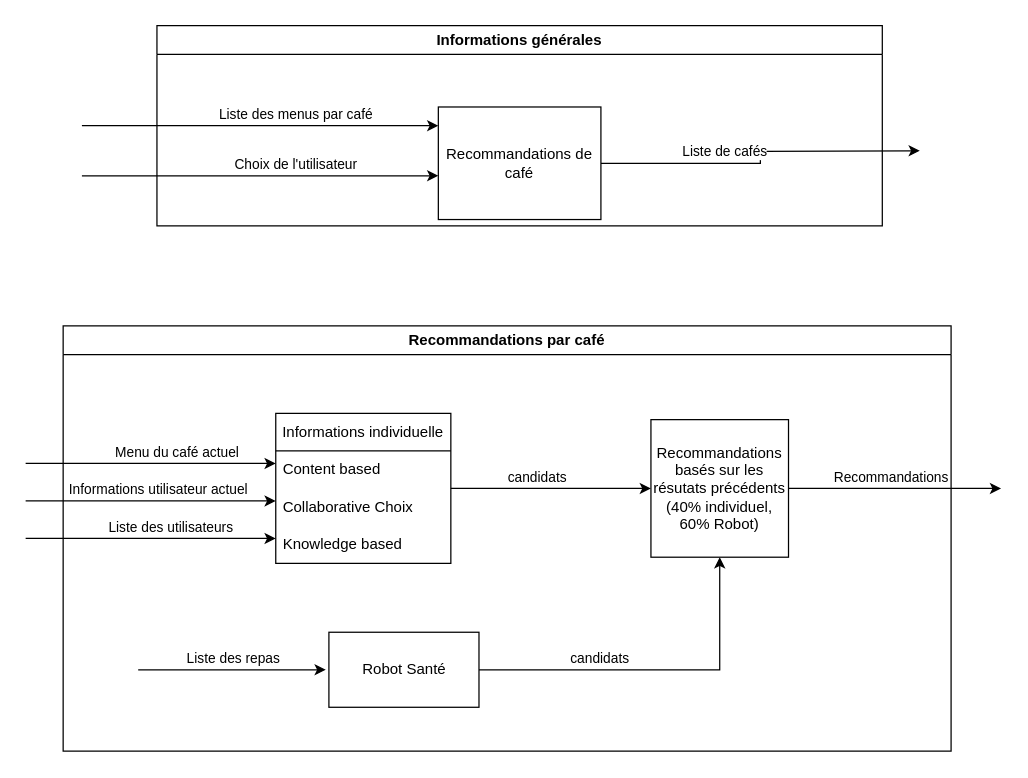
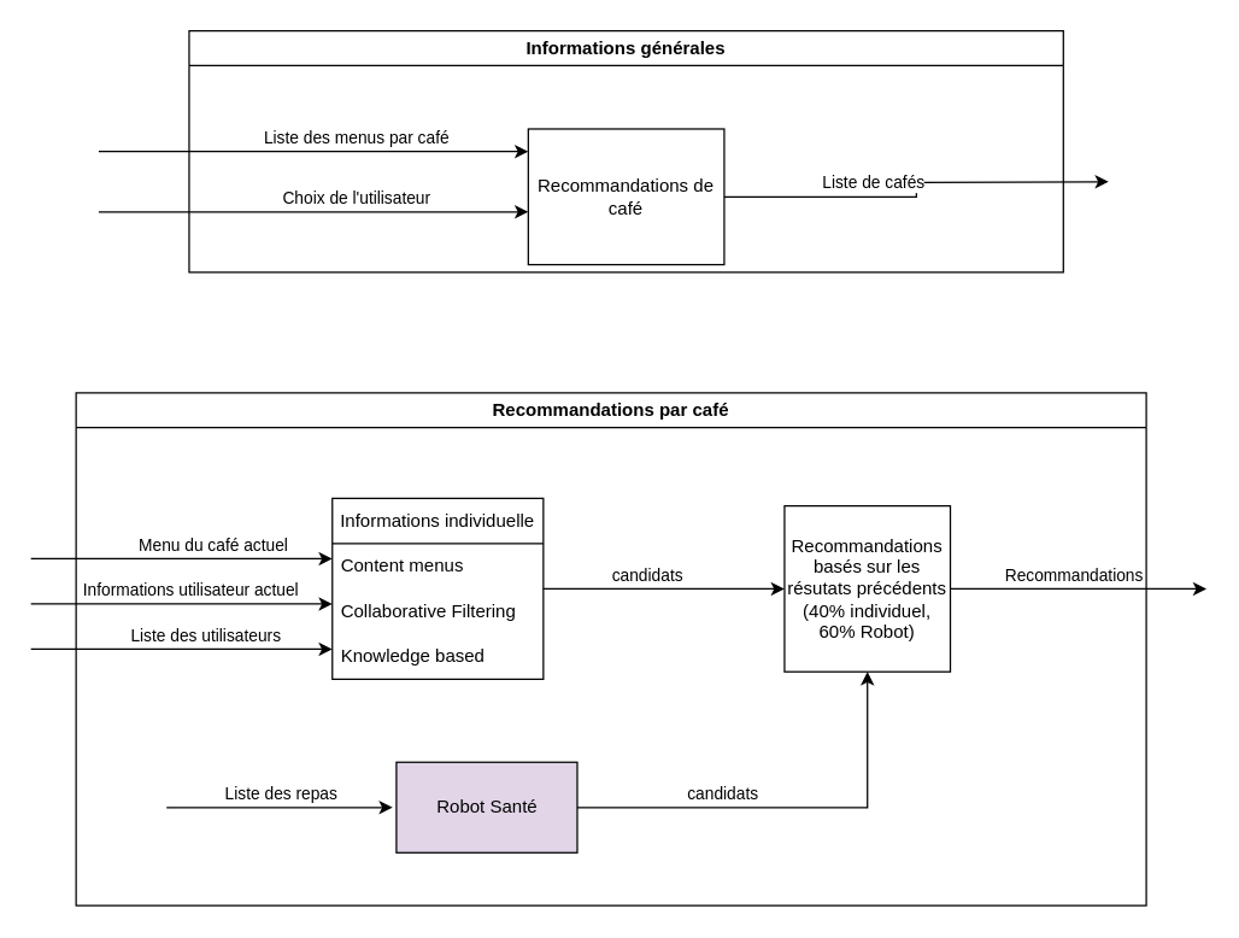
  <mxCell id="0" />
  <mxCell id="1" parent="0" />
  <mxCell id="2" style="edgeStyle=orthogonalEdgeStyle;rounded=0;orthogonalLoop=1;jettySize=auto;html=1;exitX=1;exitY=0.5;exitDx=0;exitDy=0;entryX=0.5;entryY=1;entryDx=0;entryDy=0;" parent="1" source="4" target="9" edge="1"><mxGeometry relative="1" as="geometry" /></mxCell>
  <mxCell id="3" value="candidats" style="edgeLabel;html=1;align=center;verticalAlign=middle;resizable=0;points=[];" parent="2" vertex="1" connectable="0"><mxGeometry x="-0.322" y="1" relative="1" as="geometry"><mxPoint y="-9" as="offset" /></mxGeometry></mxCell>
- <mxCell id="4" value="Robot Santé" style="rounded=0;whiteSpace=wrap;html=1;" parent="1" vertex="1"><mxGeometry x="262.5" y="505" width="120" height="60" as="geometry" /></mxCell>
+ <mxCell id="4" value="Robot Santé" style="rounded=0;whiteSpace=wrap;html=1;fillColor=#e1d5e7;" parent="1" vertex="1"><mxGeometry x="262.5" y="505" width="120" height="60" as="geometry" /></mxCell>
  <mxCell id="5" style="edgeStyle=orthogonalEdgeStyle;rounded=0;orthogonalLoop=1;jettySize=auto;html=1;entryX=0;entryY=0.5;entryDx=0;entryDy=0;exitX=1;exitY=0.5;exitDx=0;exitDy=0;" parent="1" source="16" target="9" edge="1"><mxGeometry relative="1" as="geometry"><mxPoint x="375" y="395" as="sourcePoint" /></mxGeometry></mxCell>
  <mxCell id="6" value="candidats" style="edgeLabel;html=1;align=center;verticalAlign=middle;resizable=0;points=[];" parent="5" vertex="1" connectable="0"><mxGeometry x="-0.145" relative="1" as="geometry"><mxPoint y="-10" as="offset" /></mxGeometry></mxCell>
  <mxCell id="7" style="edgeStyle=orthogonalEdgeStyle;rounded=0;orthogonalLoop=1;jettySize=auto;html=1;" parent="1" source="9" edge="1"><mxGeometry relative="1" as="geometry"><mxPoint x="800" y="390" as="targetPoint" /><Array as="points"><mxPoint x="770" y="390" /></Array></mxGeometry></mxCell>
  <mxCell id="8" value="Recommandations" style="edgeLabel;html=1;align=center;verticalAlign=middle;resizable=0;points=[];" parent="7" vertex="1" connectable="0"><mxGeometry x="0.07" y="-4" relative="1" as="geometry"><mxPoint x="-10" y="-14" as="offset" /></mxGeometry></mxCell>
  <mxCell id="9" value="&lt;p&gt;Recommandations basés sur les résutats précédents (40% individuel, 60% Robot&lt;span style=&quot;background-color: initial;&quot;&gt;)&lt;/span&gt;&lt;/p&gt;" style="whiteSpace=wrap;html=1;aspect=fixed;" parent="1" vertex="1"><mxGeometry x="520" y="335" width="110" height="110" as="geometry" /></mxCell>
  <mxCell id="10" style="edgeStyle=orthogonalEdgeStyle;rounded=0;orthogonalLoop=1;jettySize=auto;html=1;" parent="1" edge="1"><mxGeometry relative="1" as="geometry"><mxPoint x="260" y="535" as="targetPoint" /><mxPoint x="110" y="535" as="sourcePoint" /></mxGeometry></mxCell>
  <mxCell id="11" value="Liste des repas" style="edgeLabel;html=1;align=center;verticalAlign=middle;resizable=0;points=[];" parent="10" vertex="1" connectable="0"><mxGeometry x="-0.002" y="3" relative="1" as="geometry"><mxPoint y="-7" as="offset" /></mxGeometry></mxCell>
  <mxCell id="12" style="edgeStyle=orthogonalEdgeStyle;rounded=0;orthogonalLoop=1;jettySize=auto;html=1;entryX=0;entryY=0.5;entryDx=0;entryDy=0;" parent="1" edge="1"><mxGeometry relative="1" as="geometry"><mxPoint x="20" y="430" as="sourcePoint" /><mxPoint x="220" y="430" as="targetPoint" /></mxGeometry></mxCell>
  <mxCell id="13" value="Liste des utilisateurs" style="edgeLabel;html=1;align=center;verticalAlign=middle;resizable=0;points=[];" parent="12" vertex="1" connectable="0"><mxGeometry x="0.016" y="1" relative="1" as="geometry"><mxPoint x="13" y="-9" as="offset" /></mxGeometry></mxCell>
  <mxCell id="14" value="" style="endArrow=classic;html=1;rounded=0;" parent="1" edge="1"><mxGeometry width="50" height="50" relative="1" as="geometry"><mxPoint x="20" y="400" as="sourcePoint" /><mxPoint x="220" y="400" as="targetPoint" /></mxGeometry></mxCell>
  <mxCell id="15" value="Informations utilisateur actuel" style="edgeLabel;html=1;align=center;verticalAlign=middle;resizable=0;points=[];" parent="14" vertex="1" connectable="0"><mxGeometry x="-0.002" y="2" relative="1" as="geometry"><mxPoint x="5" y="-8" as="offset" /></mxGeometry></mxCell>
  <mxCell id="16" value="Informations individuelle" style="swimlane;fontStyle=0;childLayout=stackLayout;horizontal=1;startSize=30;horizontalStack=0;resizeParent=1;resizeParentMax=0;resizeLast=0;collapsible=1;marginBottom=0;whiteSpace=wrap;html=1;" parent="1" vertex="1"><mxGeometry x="220" y="330" width="140" height="120" as="geometry"><mxRectangle x="210" y="120" width="200" height="30" as="alternateBounds" /></mxGeometry></mxCell>
- <mxCell id="17" value="Content based" style="text;align=left;verticalAlign=middle;spacingLeft=4;spacingRight=4;overflow=hidden;points=[[0,0.5],[1,0.5]];portConstraint=eastwest;rotatable=0;whiteSpace=wrap;html=1;" parent="16" vertex="1"><mxGeometry y="30" width="140" height="30" as="geometry" /></mxCell>
- <mxCell id="18" value="Collaborative Choix" style="text;align=left;verticalAlign=middle;spacingLeft=4;spacingRight=4;overflow=hidden;points=[[0,0.5],[1,0.5]];portConstraint=eastwest;rotatable=0;whiteSpace=wrap;html=1;" parent="16" vertex="1"><mxGeometry y="60" width="140" height="30" as="geometry" /></mxCell>
+ <mxCell id="17" value="Content menus" style="text;align=left;verticalAlign=middle;spacingLeft=4;spacingRight=4;overflow=hidden;points=[[0,0.5],[1,0.5]];portConstraint=eastwest;rotatable=0;whiteSpace=wrap;html=1;" parent="16" vertex="1"><mxGeometry y="30" width="140" height="30" as="geometry" /></mxCell>
+ <mxCell id="18" value="Collaborative Filtering" style="text;align=left;verticalAlign=middle;spacingLeft=4;spacingRight=4;overflow=hidden;points=[[0,0.5],[1,0.5]];portConstraint=eastwest;rotatable=0;whiteSpace=wrap;html=1;" parent="16" vertex="1"><mxGeometry y="60" width="140" height="30" as="geometry" /></mxCell>
  <mxCell id="19" value="Knowledge based" style="text;align=left;verticalAlign=middle;spacingLeft=4;spacingRight=4;overflow=hidden;points=[[0,0.5],[1,0.5]];portConstraint=eastwest;rotatable=0;whiteSpace=wrap;html=1;" parent="16" vertex="1"><mxGeometry y="90" width="140" height="30" as="geometry" /></mxCell>
  <mxCell id="20" value="" style="endArrow=classic;html=1;rounded=0;" parent="1" edge="1"><mxGeometry width="50" height="50" relative="1" as="geometry"><mxPoint x="20" y="370" as="sourcePoint" /><mxPoint x="220" y="370" as="targetPoint" /></mxGeometry></mxCell>
  <mxCell id="21" value="Menu du café actuel" style="edgeLabel;html=1;align=center;verticalAlign=middle;resizable=0;points=[];" parent="20" vertex="1" connectable="0"><mxGeometry x="0.057" y="2" relative="1" as="geometry"><mxPoint x="14" y="-8" as="offset" /></mxGeometry></mxCell>
  <mxCell id="22" value="Informations générales" style="swimlane;whiteSpace=wrap;html=1;" parent="1" vertex="1"><mxGeometry x="125" y="20" width="580" height="160" as="geometry"><mxRectangle x="135" y="80" width="190" height="30" as="alternateBounds" /></mxGeometry></mxCell>
  <mxCell id="23" style="edgeStyle=orthogonalEdgeStyle;rounded=0;orthogonalLoop=1;jettySize=auto;html=1;" parent="22" source="25" edge="1"><mxGeometry relative="1" as="geometry"><mxPoint x="610" y="100" as="targetPoint" /></mxGeometry></mxCell>
  <mxCell id="24" value="Liste de cafés" style="edgeLabel;html=1;align=center;verticalAlign=middle;resizable=0;points=[];" parent="23" vertex="1" connectable="0"><mxGeometry x="-0.229" y="-1" relative="1" as="geometry"><mxPoint x="-4" y="-11" as="offset" /></mxGeometry></mxCell>
  <mxCell id="25" value="Recommandations de café" style="whiteSpace=wrap;html=1;" parent="22" vertex="1"><mxGeometry x="225" y="65" width="130" height="90" as="geometry" /></mxCell>
  <mxCell id="26" value="" style="endArrow=classic;html=1;rounded=0;" parent="22" edge="1"><mxGeometry width="50" height="50" relative="1" as="geometry"><mxPoint x="-60" y="80" as="sourcePoint" /><mxPoint x="225" y="80" as="targetPoint" /></mxGeometry></mxCell>
  <mxCell id="27" value="Liste des menus par café" style="edgeLabel;html=1;align=center;verticalAlign=middle;resizable=0;points=[];" parent="26" vertex="1" connectable="0"><mxGeometry x="0.067" relative="1" as="geometry"><mxPoint x="18" y="-10" as="offset" /></mxGeometry></mxCell>
  <mxCell id="28" value="" style="endArrow=classic;html=1;rounded=0;" parent="22" edge="1"><mxGeometry width="50" height="50" relative="1" as="geometry"><mxPoint x="-60" y="120" as="sourcePoint" /><mxPoint x="225" y="120" as="targetPoint" /></mxGeometry></mxCell>
  <mxCell id="29" value="Choix de l'utilisateur" style="edgeLabel;html=1;align=center;verticalAlign=middle;resizable=0;points=[];" parent="28" vertex="1" connectable="0"><mxGeometry x="0.227" y="-3" relative="1" as="geometry"><mxPoint x="-5" y="-13" as="offset" /></mxGeometry></mxCell>
  <mxCell id="30" value="Recommandations par café" style="swimlane;whiteSpace=wrap;html=1;" parent="1" vertex="1"><mxGeometry x="50" y="260" width="710" height="340" as="geometry"><mxRectangle x="60" y="320" width="180" height="30" as="alternateBounds" /></mxGeometry></mxCell>
